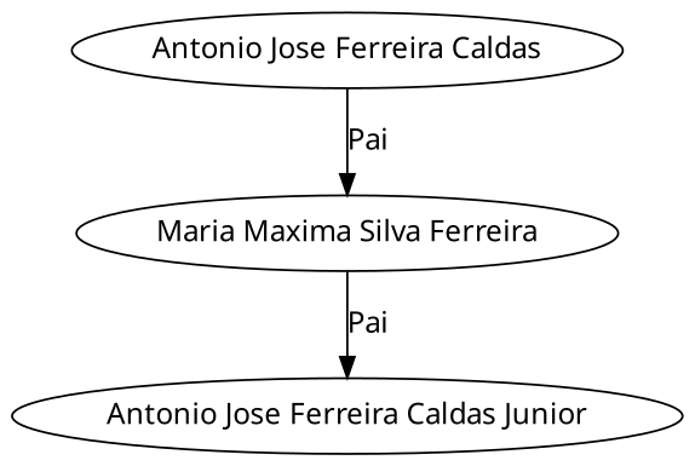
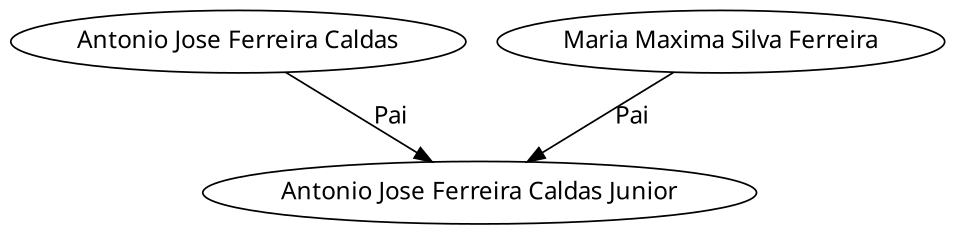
  digraph {
    fontname="Noto Sans"
    node [fontname="Noto Sans"]
    edge [fontname="Noto Sans"]
    "Antonio Jose Ferreira Caldas"
    "Antonio Jose Ferreira Caldas Junior"
    "Maria Maxima Silva Ferreira"
-   "Antonio Jose Ferreira Caldas" -> "Maria Maxima Silva Ferreira" [label=Pai]
+   "Antonio Jose Ferreira Caldas" -> "Antonio Jose Ferreira Caldas Junior" [label=Pai]
    "Maria Maxima Silva Ferreira" -> "Antonio Jose Ferreira Caldas Junior" [label=Pai]
  }
